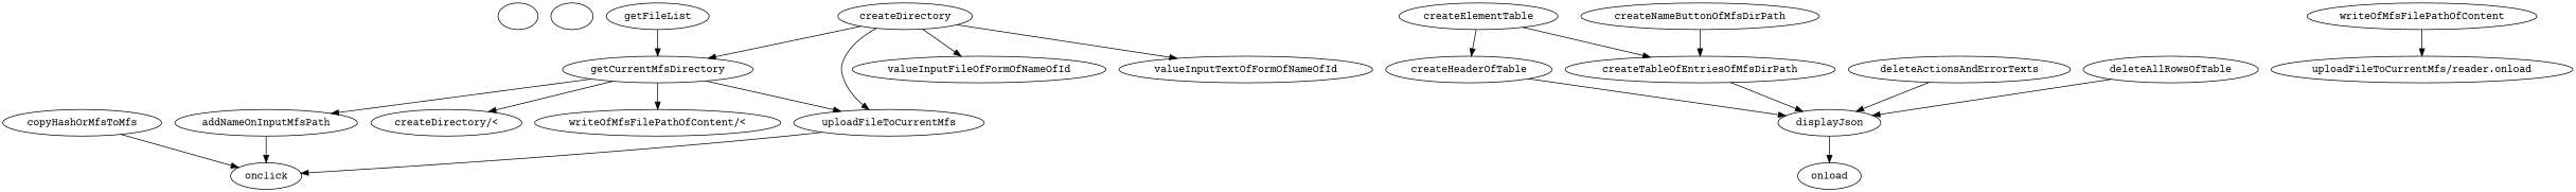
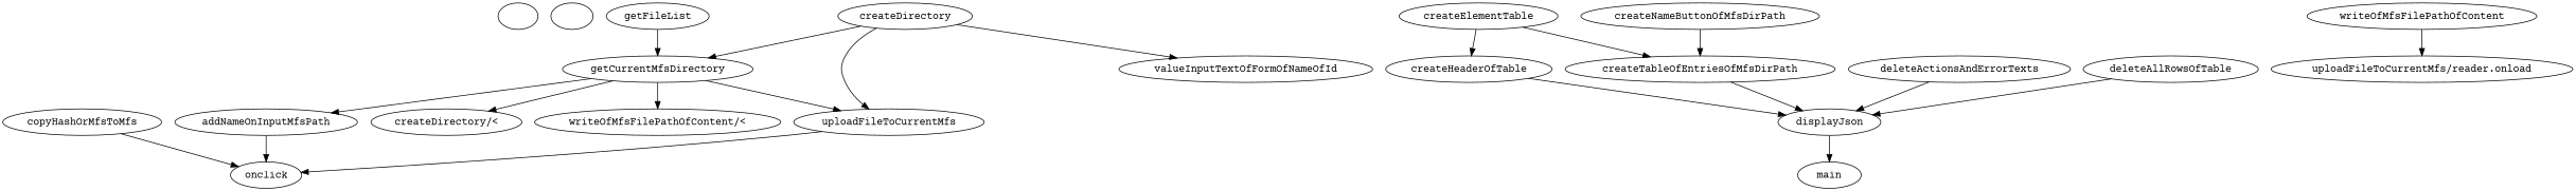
  digraph {
    fontname="Courier Prime"
    node [fontname="Courier Prime"]
    edge [fontname="Courier Prime"]
    ""
    "​"
    addNameOnInputMfsPath
    onclick
    copyHashOrMfsToMfs
    createElementTable
    createHeaderOfTable
    createTableOfEntriesOfMfsDirPath
    displayJson
-   main [label=onload]
+   main
    createNameButtonOfMfsDirPath
    deleteActionsAndErrorTexts
    deleteAllRowsOfTable
    getCurrentMfsDirectory
    "createDirectory/<"
    uploadFileToCurrentMfs
    "writeOfMfsFilePathOfContent/<"
    getFileList
    n19 [label=createDirectory]
-   valueInputFileOfFormOfNameOfId
    valueInputTextOfFormOfNameOfId
    writeOfMfsFilePathOfContent
    "uploadFileToCurrentMfs/reader.onload"
    addNameOnInputMfsPath -> onclick
    copyHashOrMfsToMfs -> onclick
    createElementTable -> createHeaderOfTable
    createElementTable -> createTableOfEntriesOfMfsDirPath
    createHeaderOfTable -> displayJson
    createTableOfEntriesOfMfsDirPath -> displayJson
    displayJson -> main
    createNameButtonOfMfsDirPath -> createTableOfEntriesOfMfsDirPath
    deleteActionsAndErrorTexts -> displayJson
    deleteAllRowsOfTable -> displayJson
    getCurrentMfsDirectory -> addNameOnInputMfsPath
    getCurrentMfsDirectory -> "createDirectory/<"
    getCurrentMfsDirectory -> uploadFileToCurrentMfs
    getCurrentMfsDirectory -> "writeOfMfsFilePathOfContent/<"
    uploadFileToCurrentMfs -> onclick
    getFileList -> getCurrentMfsDirectory
    n19 -> getCurrentMfsDirectory
    n19 -> uploadFileToCurrentMfs
-   n19 -> valueInputFileOfFormOfNameOfId
    n19 -> valueInputTextOfFormOfNameOfId
    writeOfMfsFilePathOfContent -> "uploadFileToCurrentMfs/reader.onload"
  }
